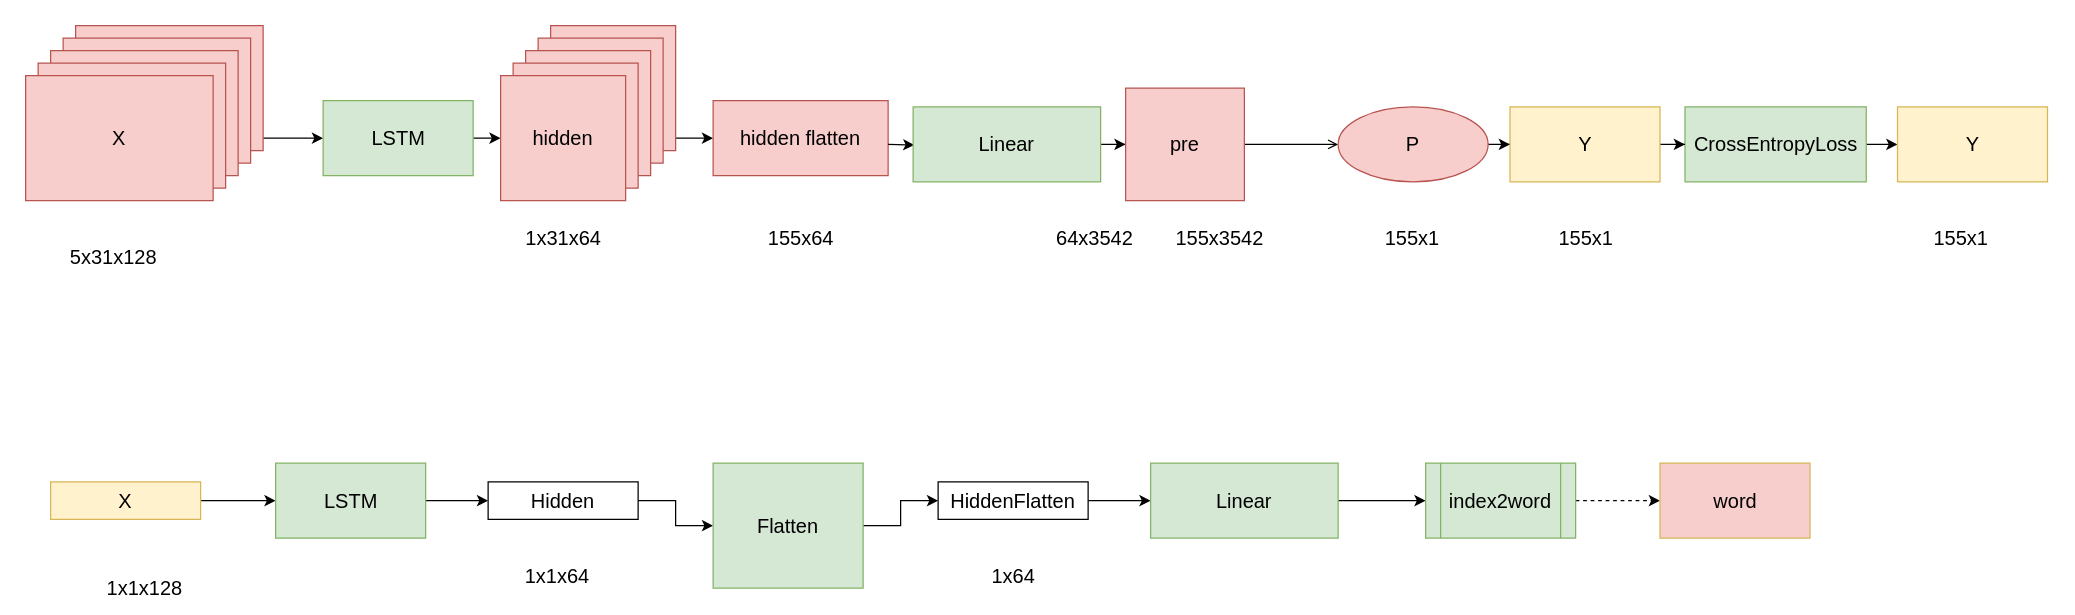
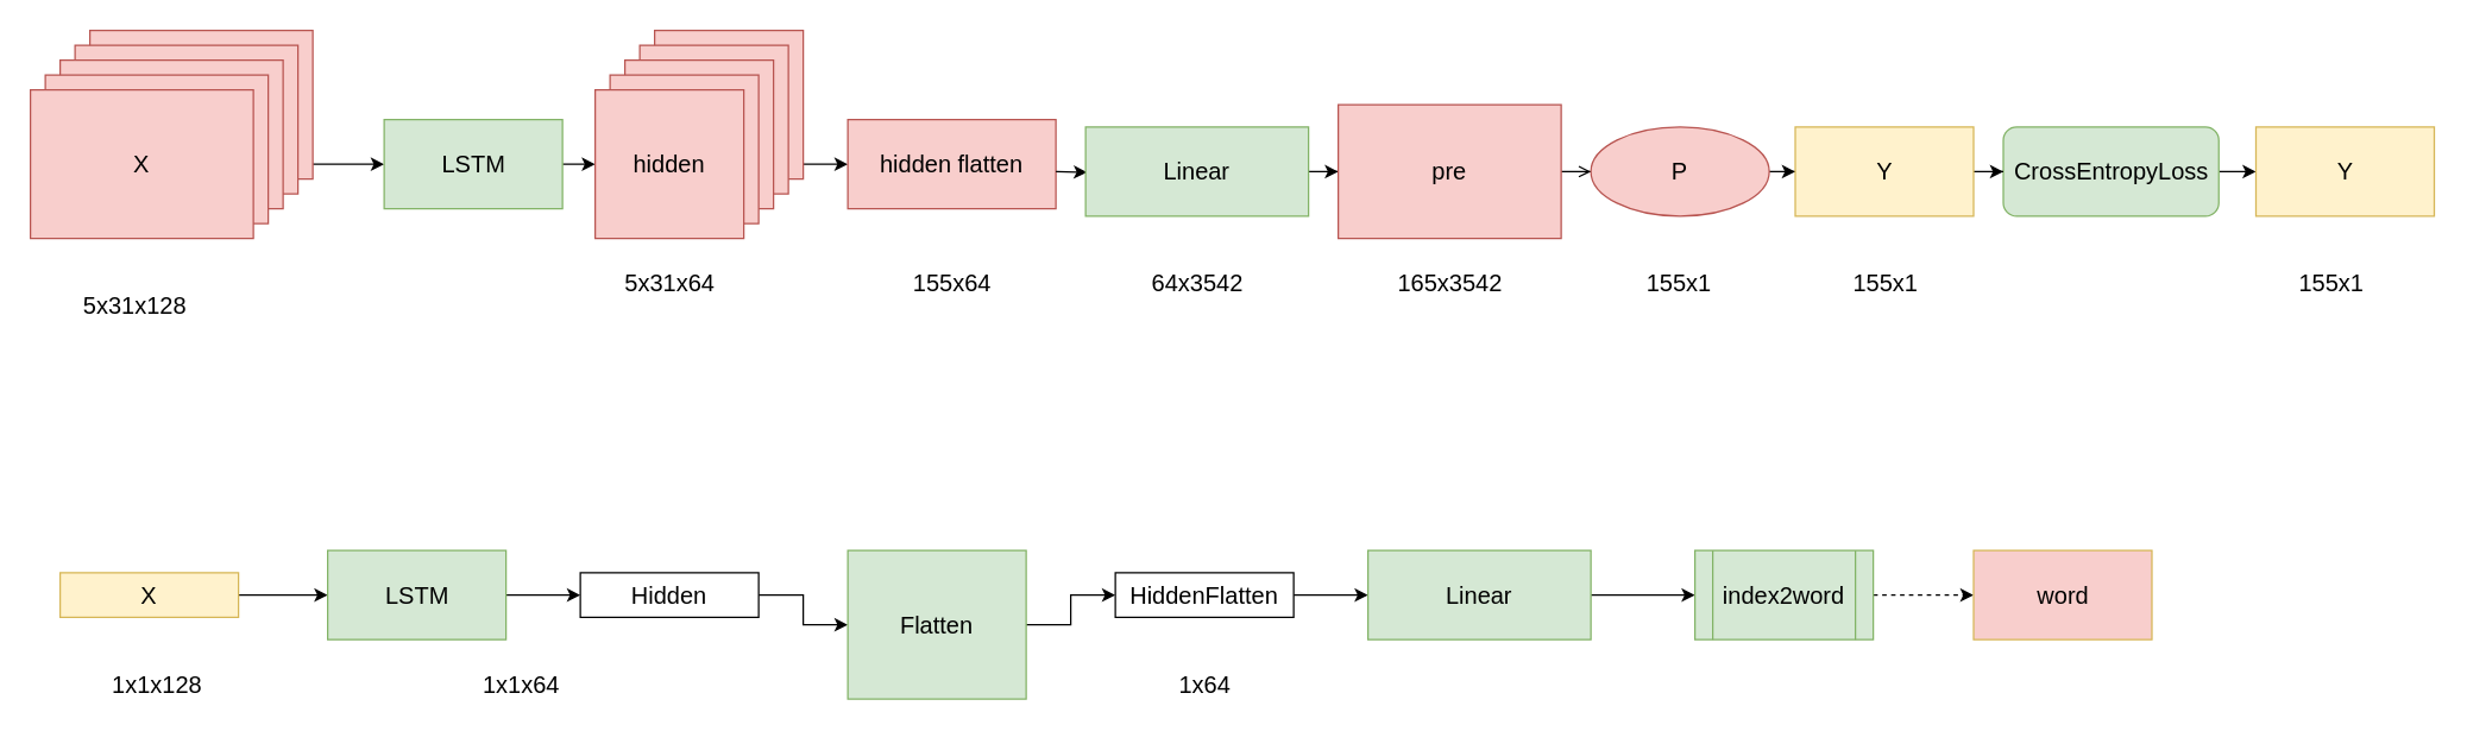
  <mxCell id="0" />
  <mxCell id="1" parent="0" />
  <mxCell id="2" value="" style="edgeStyle=orthogonalEdgeStyle;rounded=0;orthogonalLoop=1;jettySize=auto;html=1;fontSize=16;fontColor=#000000;" parent="1" source="3" target="13" edge="1"><mxGeometry relative="1" as="geometry"><Array as="points"><mxPoint x="218" y="110" /><mxPoint x="218" y="110" /></Array></mxGeometry></mxCell>
  <mxCell id="3" value="" style="rounded=0;whiteSpace=wrap;html=1;fontSize=16;fillColor=#f8cecc;strokeColor=#b85450;" parent="1" vertex="1"><mxGeometry x="60" y="20" width="150" height="100" as="geometry" /></mxCell>
  <mxCell id="4" value="" style="rounded=0;whiteSpace=wrap;html=1;fontSize=16;fillColor=#f8cecc;strokeColor=#b85450;" parent="1" vertex="1"><mxGeometry x="50" y="30" width="150" height="100" as="geometry" /></mxCell>
  <mxCell id="5" value="" style="rounded=0;whiteSpace=wrap;html=1;fontSize=16;fillColor=#f8cecc;strokeColor=#b85450;" parent="1" vertex="1"><mxGeometry x="40" y="40" width="150" height="100" as="geometry" /></mxCell>
  <mxCell id="6" value="" style="rounded=0;whiteSpace=wrap;html=1;fontSize=16;fillColor=#f8cecc;strokeColor=#b85450;" parent="1" vertex="1"><mxGeometry x="30" y="50" width="150" height="100" as="geometry" /></mxCell>
  <mxCell id="7" value="" style="edgeStyle=orthogonalEdgeStyle;rounded=0;orthogonalLoop=1;jettySize=auto;html=1;fontSize=16;fontColor=#000000;" parent="1" source="8" target="18" edge="1"><mxGeometry relative="1" as="geometry"><Array as="points"><mxPoint x="560" y="110" /><mxPoint x="560" y="110" /></Array></mxGeometry></mxCell>
  <mxCell id="8" value="" style="rounded=0;whiteSpace=wrap;html=1;fontSize=16;labelPosition=center;verticalLabelPosition=middle;align=center;verticalAlign=middle;fillColor=#f8cecc;strokeColor=#b85450;" parent="1" vertex="1"><mxGeometry x="440" y="20" width="100" height="100" as="geometry" /></mxCell>
  <mxCell id="9" value="" style="rounded=0;whiteSpace=wrap;html=1;fontSize=16;labelPosition=center;verticalLabelPosition=middle;align=center;verticalAlign=middle;fillColor=#f8cecc;strokeColor=#b85450;" parent="1" vertex="1"><mxGeometry x="430" y="30" width="100" height="100" as="geometry" /></mxCell>
  <mxCell id="10" value="" style="rounded=0;whiteSpace=wrap;html=1;fontSize=16;labelPosition=center;verticalLabelPosition=middle;align=center;verticalAlign=middle;fillColor=#f8cecc;strokeColor=#b85450;" parent="1" vertex="1"><mxGeometry x="420" y="40" width="100" height="100" as="geometry" /></mxCell>
  <mxCell id="11" value="X" style="rounded=0;whiteSpace=wrap;html=1;fontSize=16;fillColor=#f8cecc;strokeColor=#b85450;" parent="1" vertex="1"><mxGeometry x="20" y="60" width="150" height="100" as="geometry" /></mxCell>
  <mxCell id="12" value="" style="edgeStyle=orthogonalEdgeStyle;rounded=0;orthogonalLoop=1;jettySize=auto;html=1;fontSize=16;fontColor=#000000;" parent="1" source="13" target="15" edge="1"><mxGeometry relative="1" as="geometry" /></mxCell>
  <mxCell id="13" value="LSTM" style="verticalLabelPosition=middle;verticalAlign=middle;html=1;shape=mxgraph.basic.rect;fillColor2=none;strokeWidth=1;size=20;indent=5;fontSize=16;labelPosition=center;align=center;labelBorderColor=none;fillColor=#d5e8d4;strokeColor=#82b366;" parent="1" vertex="1"><mxGeometry x="258" y="80" width="120" height="60" as="geometry" /></mxCell>
  <mxCell id="14" value="" style="rounded=0;whiteSpace=wrap;html=1;fontSize=16;labelPosition=center;verticalLabelPosition=middle;align=center;verticalAlign=middle;fillColor=#f8cecc;strokeColor=#b85450;" parent="1" vertex="1"><mxGeometry x="410" y="50" width="100" height="100" as="geometry" /></mxCell>
  <mxCell id="15" value="hidden" style="rounded=0;whiteSpace=wrap;html=1;fontSize=16;labelPosition=center;verticalLabelPosition=middle;align=center;verticalAlign=middle;fillColor=#f8cecc;strokeColor=#b85450;" parent="1" vertex="1"><mxGeometry x="400" y="60" width="100" height="100" as="geometry" /></mxCell>
- <mxCell id="16" value="1x31x64" style="text;html=1;resizable=0;autosize=1;align=center;verticalAlign=middle;points=[];fillColor=none;strokeColor=none;rounded=0;fontSize=16;fontColor=#000000;" parent="1" vertex="1"><mxGeometry x="410" y="180" width="80" height="20" as="geometry" /></mxCell>
+ <mxCell id="16" value="5x31x64" style="text;html=1;resizable=0;autosize=1;align=center;verticalAlign=middle;points=[];fillColor=none;strokeColor=none;rounded=0;fontSize=16;fontColor=#000000;" parent="1" vertex="1"><mxGeometry x="410" y="180" width="80" height="20" as="geometry" /></mxCell>
  <mxCell id="17" value="5x31x128" style="text;html=1;resizable=0;autosize=1;align=center;verticalAlign=middle;points=[];fillColor=none;strokeColor=none;rounded=0;fontSize=16;fontColor=#000000;" parent="1" vertex="1"><mxGeometry x="45" y="195" width="90" height="20" as="geometry" /></mxCell>
  <mxCell id="18" value="hidden flatten" style="rounded=0;whiteSpace=wrap;html=1;fontSize=16;fillColor=#f8cecc;strokeColor=#b85450;" parent="1" vertex="1"><mxGeometry x="570" y="80" width="140" height="60" as="geometry" /></mxCell>
  <mxCell id="19" value="155x64" style="text;html=1;resizable=0;autosize=1;align=center;verticalAlign=middle;points=[];fillColor=none;strokeColor=none;rounded=0;fontSize=16;fontColor=#000000;" parent="1" vertex="1"><mxGeometry x="605" y="180" width="70" height="20" as="geometry" /></mxCell>
  <mxCell id="20" value="" style="edgeStyle=orthogonalEdgeStyle;rounded=0;orthogonalLoop=1;jettySize=auto;html=1;fontSize=16;fontColor=#000000;" parent="1" target="22" edge="1"><mxGeometry relative="1" as="geometry"><mxPoint x="710" y="115" as="sourcePoint" /></mxGeometry></mxCell>
  <mxCell id="21" value="" style="edgeStyle=orthogonalEdgeStyle;rounded=0;orthogonalLoop=1;jettySize=auto;html=1;fontSize=16;fontColor=#000000;" parent="1" source="22" target="25" edge="1"><mxGeometry relative="1" as="geometry" /></mxCell>
  <mxCell id="22" value="Linear" style="rounded=0;whiteSpace=wrap;html=1;fontSize=16;fillColor=#d5e8d4;strokeColor=#82b366;" parent="1" vertex="1"><mxGeometry x="730" y="85" width="150" height="60" as="geometry" /></mxCell>
- <mxCell id="23" value="64x3542" style="text;html=1;resizable=0;autosize=1;align=center;verticalAlign=middle;points=[];fillColor=none;strokeColor=none;rounded=0;fontSize=16;fontColor=#000000;" parent="1" vertex="1"><mxGeometry x="835" y="180" width="80" height="20" as="geometry" /></mxCell>
+ <mxCell id="23" value="64x3542" style="text;html=1;resizable=0;autosize=1;align=center;verticalAlign=middle;points=[];fillColor=none;strokeColor=none;rounded=0;fontSize=16;fontColor=#000000;" parent="1" vertex="1"><mxGeometry x="765" y="180" width="80" height="20" as="geometry" /></mxCell>
  <mxCell id="24" value="" style="edgeStyle=orthogonalEdgeStyle;rounded=0;orthogonalLoop=1;jettySize=auto;html=1;fontSize=16;fontColor=#000000;endArrow=open;" parent="1" source="25" target="32" edge="1"><mxGeometry relative="1" as="geometry" /></mxCell>
- <mxCell id="25" value="pre" style="rounded=0;whiteSpace=wrap;html=1;fontSize=16;fillColor=#f8cecc;strokeColor=#b85450;" parent="1" vertex="1"><mxGeometry x="900" y="70" width="95" height="90" as="geometry" /></mxCell>
- <mxCell id="26" value="155x3542" style="text;html=1;resizable=0;autosize=1;align=center;verticalAlign=middle;points=[];fillColor=none;strokeColor=none;rounded=0;fontSize=16;fontColor=#000000;" parent="1" vertex="1"><mxGeometry x="930" y="180" width="90" height="20" as="geometry" /></mxCell>
+ <mxCell id="25" value="pre" style="rounded=0;whiteSpace=wrap;html=1;fontSize=16;fillColor=#f8cecc;strokeColor=#b85450;" parent="1" vertex="1"><mxGeometry x="900" y="70" width="150" height="90" as="geometry" /></mxCell>
+ <mxCell id="26" value="165x3542" style="text;html=1;resizable=0;autosize=1;align=center;verticalAlign=middle;points=[];fillColor=none;strokeColor=none;rounded=0;fontSize=16;fontColor=#000000;" parent="1" vertex="1"><mxGeometry x="930" y="180" width="90" height="20" as="geometry" /></mxCell>
  <mxCell id="27" value="155x1" style="text;html=1;resizable=0;autosize=1;align=center;verticalAlign=middle;points=[];fillColor=none;strokeColor=none;rounded=0;fontSize=16;fontColor=#000000;" parent="1" vertex="1"><mxGeometry x="1098.5" y="180" width="60" height="20" as="geometry" /></mxCell>
  <mxCell id="28" value="155x1" style="text;html=1;resizable=0;autosize=1;align=center;verticalAlign=middle;points=[];fillColor=none;strokeColor=none;rounded=0;fontSize=16;fontColor=#000000;" parent="1" vertex="1"><mxGeometry x="1237.5" y="180" width="60" height="20" as="geometry" /></mxCell>
  <mxCell id="29" value="" style="edgeStyle=orthogonalEdgeStyle;rounded=0;orthogonalLoop=1;jettySize=auto;html=1;fontSize=16;fontColor=#000000;" parent="1" source="30" target="35" edge="1"><mxGeometry relative="1" as="geometry" /></mxCell>
- <mxCell id="30" value="CrossEntropyLoss" style="rounded=0;whiteSpace=wrap;html=1;fontSize=16;fillColor=#d5e8d4;strokeColor=#82b366;" parent="1" vertex="1"><mxGeometry x="1347.5" y="85" width="145" height="60" as="geometry" /></mxCell>
+ <mxCell id="30" value="CrossEntropyLoss" style="whiteSpace=wrap;html=1;fontSize=16;fillColor=#d5e8d4;strokeColor=#82b366;rounded=1;" parent="1" vertex="1"><mxGeometry x="1347.5" y="85" width="145" height="60" as="geometry" /></mxCell>
  <mxCell id="31" value="" style="edgeStyle=orthogonalEdgeStyle;rounded=0;orthogonalLoop=1;jettySize=auto;html=1;fontSize=16;fontColor=#000000;" parent="1" source="32" target="34" edge="1"><mxGeometry relative="1" as="geometry" /></mxCell>
  <mxCell id="32" value="P" style="ellipse;whiteSpace=wrap;html=1;fontSize=16;fillColor=#f8cecc;strokeColor=#b85450;" parent="1" vertex="1"><mxGeometry x="1070" y="85" width="120" height="60" as="geometry" /></mxCell>
  <mxCell id="33" value="" style="edgeStyle=orthogonalEdgeStyle;rounded=0;orthogonalLoop=1;jettySize=auto;html=1;fontSize=16;fontColor=#000000;" parent="1" source="34" target="30" edge="1"><mxGeometry relative="1" as="geometry" /></mxCell>
  <mxCell id="34" value="Y" style="rounded=0;whiteSpace=wrap;html=1;fontSize=16;fillColor=#fff2cc;strokeColor=#d6b656;" parent="1" vertex="1"><mxGeometry x="1207.5" y="85" width="120" height="60" as="geometry" /></mxCell>
  <mxCell id="35" value="Y" style="rounded=0;whiteSpace=wrap;html=1;fontSize=16;fillColor=#fff2cc;strokeColor=#d6b656;" parent="1" vertex="1"><mxGeometry x="1517.5" y="85" width="120" height="60" as="geometry" /></mxCell>
  <mxCell id="36" value="155x1" style="text;html=1;resizable=0;autosize=1;align=center;verticalAlign=middle;points=[];fillColor=none;strokeColor=none;rounded=0;fontSize=16;fontColor=#000000;" parent="1" vertex="1"><mxGeometry x="1537.5" y="180" width="60" height="20" as="geometry" /></mxCell>
  <mxCell id="37" value="" style="edgeStyle=orthogonalEdgeStyle;rounded=0;orthogonalLoop=1;jettySize=auto;html=1;" edge="1" parent="1" source="38" target="40"><mxGeometry relative="1" as="geometry" /></mxCell>
  <mxCell id="38" value="&lt;font style=&quot;font-size: 16px&quot;&gt;X&lt;/font&gt;" style="rounded=0;whiteSpace=wrap;html=1;fillColor=#fff2cc;strokeColor=#d6b656;" vertex="1" parent="1"><mxGeometry x="40" y="385" width="120" height="30" as="geometry" /></mxCell>
  <mxCell id="39" value="" style="edgeStyle=orthogonalEdgeStyle;rounded=0;orthogonalLoop=1;jettySize=auto;html=1;" edge="1" parent="1" source="40" target="42"><mxGeometry relative="1" as="geometry" /></mxCell>
  <mxCell id="40" value="LSTM" style="verticalLabelPosition=middle;verticalAlign=middle;html=1;shape=mxgraph.basic.rect;fillColor2=none;strokeWidth=1;size=20;indent=5;fontSize=16;labelPosition=center;align=center;labelBorderColor=none;fillColor=#d5e8d4;strokeColor=#82b366;" vertex="1" parent="1"><mxGeometry x="220" y="370" width="120" height="60" as="geometry" /></mxCell>
  <mxCell id="41" value="" style="edgeStyle=orthogonalEdgeStyle;rounded=0;orthogonalLoop=1;jettySize=auto;html=1;" edge="1" parent="1" source="42" target="46"><mxGeometry relative="1" as="geometry" /></mxCell>
  <mxCell id="42" value="&lt;font style=&quot;font-size: 16px&quot;&gt;Hidden&lt;/font&gt;" style="rounded=0;whiteSpace=wrap;html=1;" vertex="1" parent="1"><mxGeometry x="390" y="385" width="120" height="30" as="geometry" /></mxCell>
- <mxCell id="43" value="&lt;font style=&quot;font-size: 16px&quot;&gt;1x1x128&lt;/font&gt;" style="text;html=1;resizable=0;autosize=1;align=center;verticalAlign=middle;points=[];fillColor=none;strokeColor=none;rounded=0;" vertex="1" parent="1"><mxGeometry x="75" y="460" width="80" height="20" as="geometry" /></mxCell>
- <mxCell id="44" value="&lt;font style=&quot;font-size: 16px&quot;&gt;1x1x64&lt;br&gt;&lt;/font&gt;" style="text;html=1;resizable=0;autosize=1;align=center;verticalAlign=middle;points=[];fillColor=none;strokeColor=none;rounded=0;" vertex="1" parent="1"><mxGeometry x="410" y="450" width="70" height="20" as="geometry" /></mxCell>
+ <mxCell id="43" value="&lt;font style=&quot;font-size: 16px&quot;&gt;1x1x128&lt;/font&gt;" style="text;html=1;resizable=0;autosize=1;align=center;verticalAlign=middle;points=[];fillColor=none;strokeColor=none;rounded=0;" vertex="1" parent="1"><mxGeometry x="65" y="450" width="80" height="20" as="geometry" /></mxCell>
+ <mxCell id="44" value="&lt;font style=&quot;font-size: 16px&quot;&gt;1x1x64&lt;br&gt;&lt;/font&gt;" style="text;html=1;resizable=0;autosize=1;align=center;verticalAlign=middle;points=[];fillColor=none;strokeColor=none;rounded=0;" vertex="1" parent="1"><mxGeometry x="315" y="450" width="70" height="20" as="geometry" /></mxCell>
  <mxCell id="45" value="" style="edgeStyle=orthogonalEdgeStyle;rounded=0;orthogonalLoop=1;jettySize=auto;html=1;" edge="1" parent="1" source="46" target="48"><mxGeometry relative="1" as="geometry" /></mxCell>
  <mxCell id="46" value="&lt;font style=&quot;font-size: 16px&quot;&gt;Flatten&lt;/font&gt;" style="rounded=0;whiteSpace=wrap;html=1;fillColor=#d5e8d4;strokeColor=#82b366;" vertex="1" parent="1"><mxGeometry x="570" y="370" width="120" height="100" as="geometry" /></mxCell>
  <mxCell id="47" value="" style="edgeStyle=orthogonalEdgeStyle;rounded=0;orthogonalLoop=1;jettySize=auto;html=1;" edge="1" parent="1" source="48" target="51"><mxGeometry relative="1" as="geometry" /></mxCell>
  <mxCell id="48" value="&lt;font style=&quot;font-size: 16px&quot;&gt;HiddenFlatten&lt;/font&gt;" style="rounded=0;whiteSpace=wrap;html=1;" vertex="1" parent="1"><mxGeometry x="750" y="385" width="120" height="30" as="geometry" /></mxCell>
  <mxCell id="49" value="&lt;font style=&quot;font-size: 16px&quot;&gt;1x64&lt;/font&gt;" style="text;html=1;resizable=0;autosize=1;align=center;verticalAlign=middle;points=[];fillColor=none;strokeColor=none;rounded=0;" vertex="1" parent="1"><mxGeometry x="785" y="450" width="50" height="20" as="geometry" /></mxCell>
  <mxCell id="50" value="" style="edgeStyle=orthogonalEdgeStyle;rounded=0;orthogonalLoop=1;jettySize=auto;html=1;" edge="1" parent="1" source="51" target="53"><mxGeometry relative="1" as="geometry" /></mxCell>
  <mxCell id="51" value="Linear" style="rounded=0;whiteSpace=wrap;html=1;fontSize=16;fillColor=#d5e8d4;strokeColor=#82b366;" vertex="1" parent="1"><mxGeometry x="920" y="370" width="150" height="60" as="geometry" /></mxCell>
  <mxCell id="52" value="" style="edgeStyle=orthogonalEdgeStyle;rounded=0;orthogonalLoop=1;jettySize=auto;html=1;dashed=1;" edge="1" parent="1" source="53" target="54"><mxGeometry relative="1" as="geometry" /></mxCell>
  <mxCell id="53" value="&lt;font style=&quot;font-size: 16px&quot;&gt;index2word&lt;/font&gt;" style="shape=process;whiteSpace=wrap;html=1;backgroundOutline=1;fillColor=#d5e8d4;strokeColor=#82b366;" vertex="1" parent="1"><mxGeometry x="1140" y="370" width="120" height="60" as="geometry" /></mxCell>
  <mxCell id="54" value="&lt;font style=&quot;font-size: 16px&quot;&gt;word&lt;/font&gt;" style="rounded=0;whiteSpace=wrap;html=1;fillColor=#f8cecc;strokeColor=#d6b656;" vertex="1" parent="1"><mxGeometry x="1327.5" y="370" width="120" height="60" as="geometry" /></mxCell>
